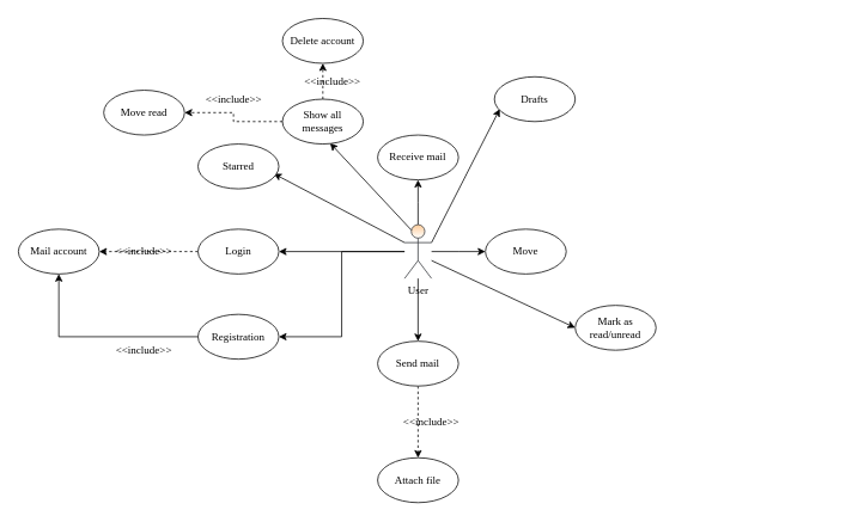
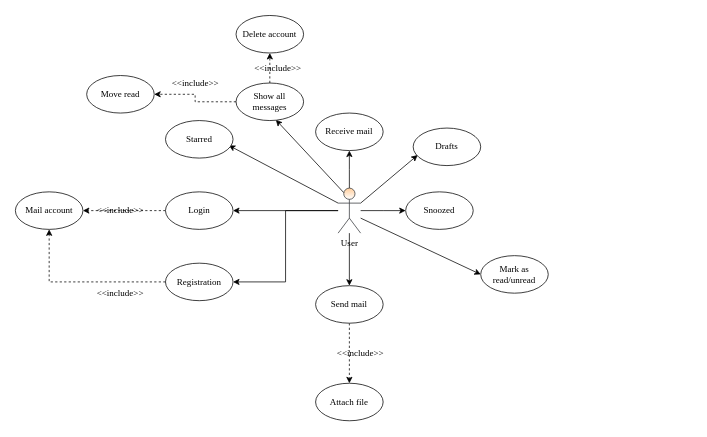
  <mxCell id="0" />
  <mxCell id="1" parent="0" />
  <mxCell id="2" style="edgeStyle=orthogonalEdgeStyle;rounded=0;orthogonalLoop=1;jettySize=auto;html=1;fontFamily=Verdana;" edge="1" parent="1" source="7"><mxGeometry relative="1" as="geometry"><mxPoint x="310" y="280" as="targetPoint" /></mxGeometry></mxCell>
  <mxCell id="3" style="edgeStyle=orthogonalEdgeStyle;rounded=0;orthogonalLoop=1;jettySize=auto;html=1;fontFamily=Verdana;entryX=1;entryY=0.5;entryDx=0;entryDy=0;" edge="1" parent="1" source="7" target="11"><mxGeometry relative="1" as="geometry"><mxPoint x="510" y="380" as="targetPoint" /></mxGeometry></mxCell>
  <mxCell id="4" style="edgeStyle=orthogonalEdgeStyle;rounded=0;orthogonalLoop=1;jettySize=auto;html=1;fontFamily=Verdana;entryX=0.5;entryY=0;entryDx=0;entryDy=0;" edge="1" parent="1" source="7" target="13"><mxGeometry relative="1" as="geometry"><mxPoint x="465" y="380" as="targetPoint" /></mxGeometry></mxCell>
  <mxCell id="5" style="edgeStyle=orthogonalEdgeStyle;rounded=0;orthogonalLoop=1;jettySize=auto;html=1;fontFamily=Verdana;" edge="1" parent="1" source="7"><mxGeometry relative="1" as="geometry"><mxPoint x="465" y="200" as="targetPoint" /></mxGeometry></mxCell>
  <mxCell id="6" style="edgeStyle=orthogonalEdgeStyle;rounded=0;orthogonalLoop=1;jettySize=auto;html=1;fontFamily=Verdana;" edge="1" parent="1" source="7"><mxGeometry relative="1" as="geometry"><mxPoint x="540" y="280" as="targetPoint" /></mxGeometry></mxCell>
  <mxCell id="7" value="User&lt;br&gt;" style="shape=umlActor;verticalLabelPosition=bottom;verticalAlign=top;html=1;outlineConnect=0;fontFamily=Verdana;fillColor=#ffcc99;strokeColor=#36393d;gradientColor=#ffffff;" vertex="1" parent="1"><mxGeometry x="450" y="250" width="30" height="60" as="geometry" /></mxCell>
  <mxCell id="8" style="edgeStyle=orthogonalEdgeStyle;rounded=0;orthogonalLoop=1;jettySize=auto;html=1;entryX=1;entryY=0.5;entryDx=0;entryDy=0;fontFamily=Verdana;dashed=1;" edge="1" parent="1" source="9" target="16"><mxGeometry relative="1" as="geometry" /></mxCell>
  <mxCell id="9" value="Login&lt;br&gt;" style="ellipse;whiteSpace=wrap;html=1;gradientColor=#ffffff;fontFamily=Verdana;" vertex="1" parent="1"><mxGeometry x="220" y="255" width="90" height="50" as="geometry" /></mxCell>
- <mxCell id="10" style="edgeStyle=orthogonalEdgeStyle;rounded=0;orthogonalLoop=1;jettySize=auto;html=1;entryX=0.5;entryY=1;entryDx=0;entryDy=0;fontFamily=Verdana;dashed=0;" edge="1" parent="1" source="11" target="16"><mxGeometry relative="1" as="geometry" /></mxCell>
+ <mxCell id="10" style="edgeStyle=orthogonalEdgeStyle;rounded=0;orthogonalLoop=1;jettySize=auto;html=1;entryX=0.5;entryY=1;entryDx=0;entryDy=0;fontFamily=Verdana;dashed=1;" edge="1" parent="1" source="11" target="16"><mxGeometry relative="1" as="geometry" /></mxCell>
  <mxCell id="11" value="Registration&lt;br&gt;" style="ellipse;whiteSpace=wrap;html=1;gradientColor=#ffffff;fontFamily=Verdana;" vertex="1" parent="1"><mxGeometry x="220" y="350" width="90" height="50" as="geometry" /></mxCell>
  <mxCell id="12" style="edgeStyle=orthogonalEdgeStyle;rounded=0;orthogonalLoop=1;jettySize=auto;html=1;fontFamily=Verdana;dashed=1;" edge="1" parent="1" source="13"><mxGeometry relative="1" as="geometry"><mxPoint x="465" y="510" as="targetPoint" /></mxGeometry></mxCell>
  <mxCell id="13" value="Send mail&lt;br&gt;" style="ellipse;whiteSpace=wrap;html=1;gradientColor=#ffffff;fontFamily=Verdana;" vertex="1" parent="1"><mxGeometry x="420" y="380" width="90" height="50" as="geometry" /></mxCell>
  <mxCell id="14" value="Receive mail&lt;br&gt;" style="ellipse;whiteSpace=wrap;html=1;gradientColor=#ffffff;fontFamily=Verdana;" vertex="1" parent="1"><mxGeometry x="420" y="150" width="90" height="50" as="geometry" /></mxCell>
  <mxCell id="15" value="" style="endArrow=classic;html=1;fontFamily=Verdana;exitX=0;exitY=0.333;exitDx=0;exitDy=0;exitPerimeter=0;" edge="1" parent="1" source="7"><mxGeometry width="50" height="50" relative="1" as="geometry"><mxPoint x="400" y="270" as="sourcePoint" /><mxPoint x="304.387" y="193.149" as="targetPoint" /></mxGeometry></mxCell>
  <mxCell id="16" value="Mail account" style="ellipse;whiteSpace=wrap;html=1;gradientColor=#ffffff;fontFamily=Verdana;" vertex="1" parent="1"><mxGeometry x="20" y="255" width="90" height="50" as="geometry" /></mxCell>
  <mxCell id="17" value="&amp;lt;&amp;lt;include&amp;gt;&amp;gt;&lt;br&gt;" style="text;html=1;strokeColor=none;fillColor=none;align=center;verticalAlign=middle;whiteSpace=wrap;rounded=0;fontFamily=Verdana;" vertex="1" parent="1"><mxGeometry x="140" y="270" width="40" height="20" as="geometry" /></mxCell>
  <mxCell id="18" value="&amp;lt;&amp;lt;include&amp;gt;&amp;gt;" style="text;html=1;strokeColor=none;fillColor=none;align=center;verticalAlign=middle;whiteSpace=wrap;rounded=0;fontFamily=Verdana;" vertex="1" parent="1"><mxGeometry x="140" y="380" width="40" height="20" as="geometry" /></mxCell>
  <mxCell id="19" style="edgeStyle=orthogonalEdgeStyle;rounded=0;orthogonalLoop=1;jettySize=auto;html=1;fontFamily=Verdana;dashed=1;" edge="1" parent="1"><mxGeometry relative="1" as="geometry"><mxPoint x="859.091" y="500" as="targetPoint" /><Array as="points"><mxPoint x="920" y="325" /><mxPoint x="920" y="500" /></Array></mxGeometry></mxCell>
  <mxCell id="20" value="Starred&lt;br&gt;" style="ellipse;whiteSpace=wrap;html=1;gradientColor=#ffffff;fontFamily=Verdana;" vertex="1" parent="1"><mxGeometry x="220" y="160" width="90" height="50" as="geometry" /></mxCell>
- <mxCell id="21" value="Move" style="ellipse;whiteSpace=wrap;html=1;gradientColor=#ffffff;fontFamily=Verdana;" vertex="1" parent="1"><mxGeometry x="540" y="255" width="90" height="50" as="geometry" /></mxCell>
+ <mxCell id="21" value="Snoozed" style="ellipse;whiteSpace=wrap;html=1;gradientColor=#ffffff;fontFamily=Verdana;" vertex="1" parent="1"><mxGeometry x="540" y="255" width="90" height="50" as="geometry" /></mxCell>
  <mxCell id="22" value="" style="endArrow=classic;html=1;fontFamily=Verdana;entryX=0.067;entryY=0.72;entryDx=0;entryDy=0;entryPerimeter=0;" edge="1" parent="1" target="23"><mxGeometry width="50" height="50" relative="1" as="geometry"><mxPoint x="480" y="270" as="sourcePoint" /><mxPoint x="550" y="200" as="targetPoint" /></mxGeometry></mxCell>
- <mxCell id="23" value="Drafts" style="ellipse;whiteSpace=wrap;html=1;gradientColor=#ffffff;fontFamily=Verdana;" vertex="1" parent="1"><mxGeometry x="550" y="85" width="90" height="50" as="geometry" /></mxCell>
+ <mxCell id="23" value="Drafts" style="ellipse;whiteSpace=wrap;html=1;gradientColor=#ffffff;fontFamily=Verdana;" vertex="1" parent="1"><mxGeometry x="550" y="170" width="90" height="50" as="geometry" /></mxCell>
  <mxCell id="24" value="" style="endArrow=classic;html=1;fontFamily=Verdana;entryX=0;entryY=0.5;entryDx=0;entryDy=0;" edge="1" parent="1" target="25"><mxGeometry width="50" height="50" relative="1" as="geometry"><mxPoint x="480" y="290" as="sourcePoint" /><mxPoint x="640" y="360" as="targetPoint" /></mxGeometry></mxCell>
  <mxCell id="25" value="Mark as read/unread" style="ellipse;whiteSpace=wrap;html=1;gradientColor=#ffffff;fontFamily=Verdana;" vertex="1" parent="1"><mxGeometry x="640" y="340" width="90" height="50" as="geometry" /></mxCell>
  <mxCell id="26" value="Attach file" style="ellipse;whiteSpace=wrap;html=1;gradientColor=#ffffff;fontFamily=Verdana;" vertex="1" parent="1"><mxGeometry x="420" y="510" width="90" height="50" as="geometry" /></mxCell>
  <mxCell id="27" value="&amp;lt;&amp;lt;include&amp;gt;&amp;gt;" style="text;html=1;strokeColor=none;fillColor=none;align=center;verticalAlign=middle;whiteSpace=wrap;rounded=0;fontFamily=Verdana;" vertex="1" parent="1"><mxGeometry x="460" y="460" width="40" height="20" as="geometry" /></mxCell>
  <mxCell id="28" value="" style="endArrow=classic;html=1;fontFamily=Verdana;exitX=0.25;exitY=0.1;exitDx=0;exitDy=0;exitPerimeter=0;entryX=0.589;entryY=0.98;entryDx=0;entryDy=0;entryPerimeter=0;" edge="1" parent="1" source="7" target="31"><mxGeometry width="50" height="50" relative="1" as="geometry"><mxPoint x="394" y="240" as="sourcePoint" /><mxPoint x="370" y="170" as="targetPoint" /></mxGeometry></mxCell>
  <mxCell id="29" style="edgeStyle=orthogonalEdgeStyle;rounded=0;orthogonalLoop=1;jettySize=auto;html=1;fontFamily=Verdana;dashed=1;" edge="1" parent="1" source="31"><mxGeometry relative="1" as="geometry"><mxPoint x="359" y="70" as="targetPoint" /></mxGeometry></mxCell>
  <mxCell id="30" style="edgeStyle=orthogonalEdgeStyle;rounded=0;orthogonalLoop=1;jettySize=auto;html=1;dashed=1;fontFamily=Verdana;entryX=1;entryY=0.5;entryDx=0;entryDy=0;" edge="1" parent="1" source="31" target="33"><mxGeometry relative="1" as="geometry"><mxPoint x="270" y="135" as="targetPoint" /></mxGeometry></mxCell>
  <mxCell id="31" value="Show all messages" style="ellipse;whiteSpace=wrap;html=1;gradientColor=#ffffff;fontFamily=Verdana;" vertex="1" parent="1"><mxGeometry x="314" y="110" width="90" height="50" as="geometry" /></mxCell>
  <mxCell id="32" value="Delete account" style="ellipse;whiteSpace=wrap;html=1;gradientColor=#ffffff;fontFamily=Verdana;" vertex="1" parent="1"><mxGeometry x="314" y="20" width="90" height="50" as="geometry" /></mxCell>
  <mxCell id="33" value="Move read" style="ellipse;whiteSpace=wrap;html=1;gradientColor=#ffffff;fontFamily=Verdana;" vertex="1" parent="1"><mxGeometry x="115" y="100" width="90" height="50" as="geometry" /></mxCell>
  <mxCell id="34" value="&amp;lt;&amp;lt;include&amp;gt;&amp;gt;" style="text;html=1;strokeColor=none;fillColor=none;align=center;verticalAlign=middle;whiteSpace=wrap;rounded=0;fontFamily=Verdana;" vertex="1" parent="1"><mxGeometry x="350" y="80" width="40" height="20" as="geometry" /></mxCell>
  <mxCell id="35" value="&amp;lt;&amp;lt;include&amp;gt;&amp;gt;" style="text;html=1;strokeColor=none;fillColor=none;align=center;verticalAlign=middle;whiteSpace=wrap;rounded=0;fontFamily=Verdana;" vertex="1" parent="1"><mxGeometry x="240" y="100" width="40" height="20" as="geometry" /></mxCell>
